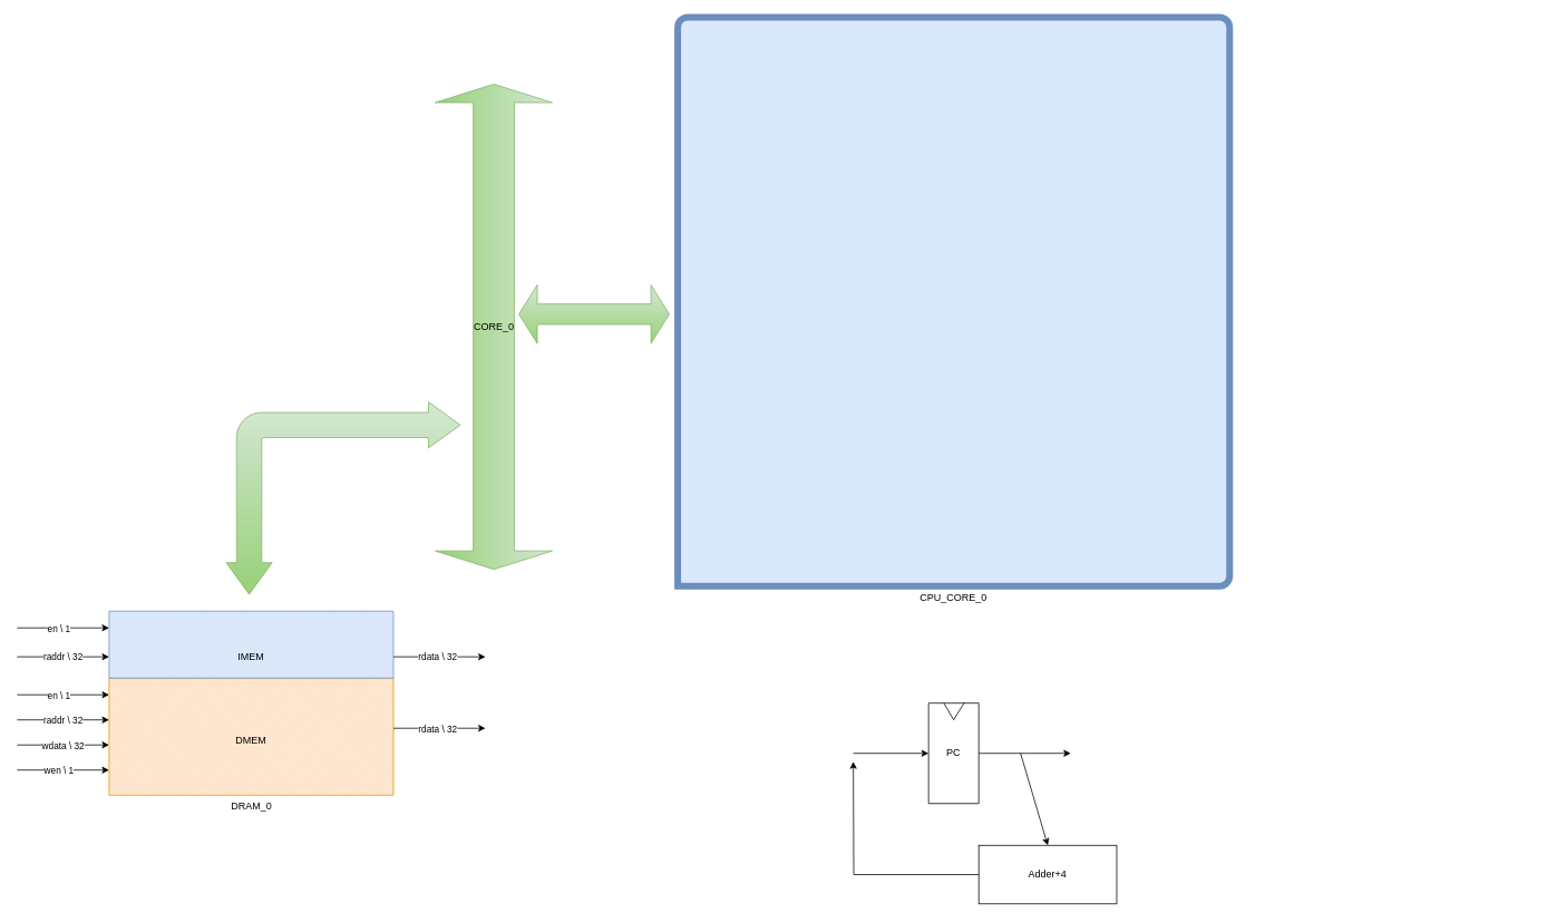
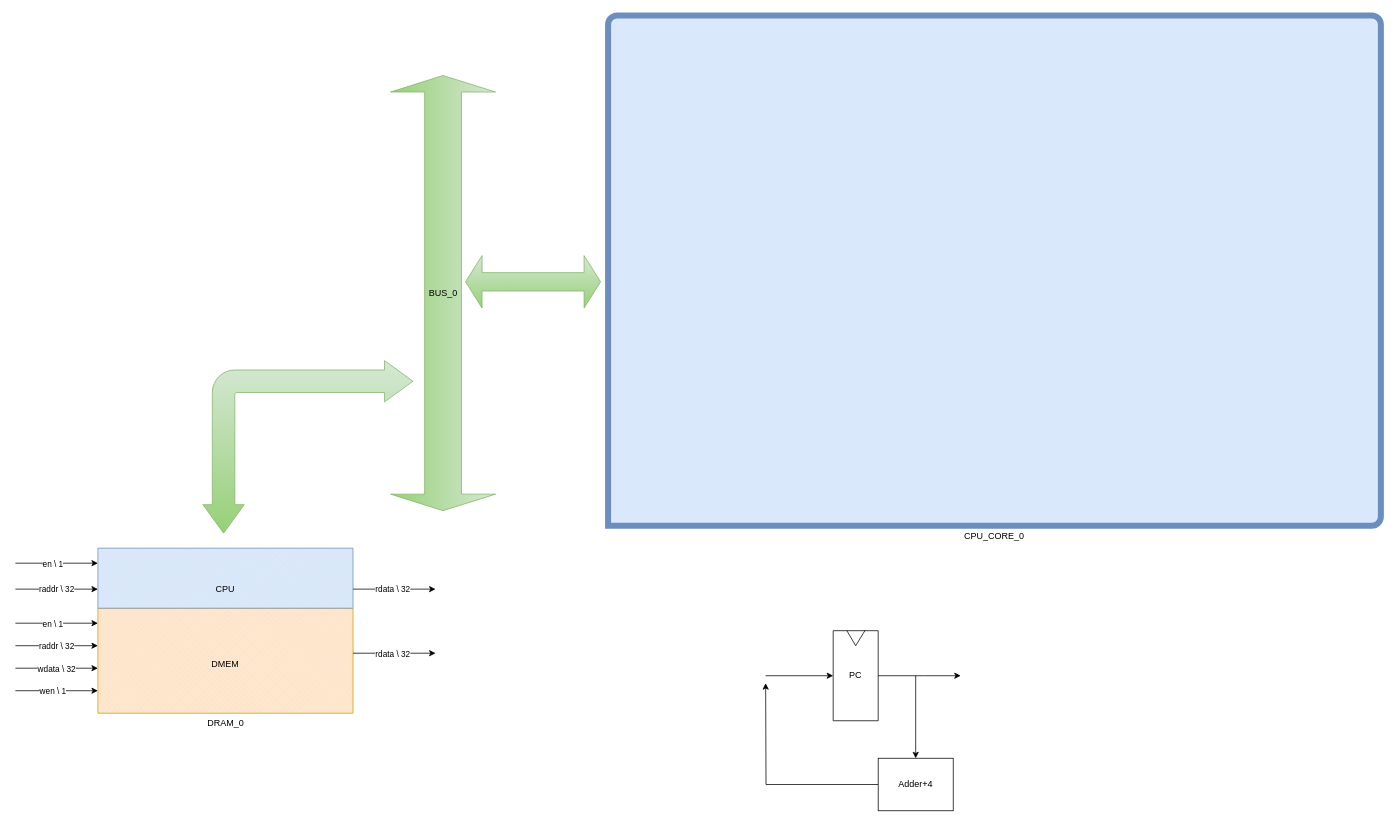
  <mxCell id="0" />
  <mxCell id="1" parent="0" />
- <mxCell id="2" value="CPU_CORE_0" style="verticalLabelPosition=bottom;verticalAlign=top;html=1;shape=mxgraph.basic.three_corner_round_rect;dx=6;whiteSpace=wrap;fillColor=#dae8fc;strokeWidth=8;strokeColor=#6c8ebf;" vertex="1" parent="1"><mxGeometry x="810" y="20" width="660" height="680" as="geometry" /></mxCell>
+ <mxCell id="2" value="CPU_CORE_0" style="verticalLabelPosition=bottom;verticalAlign=top;html=1;shape=mxgraph.basic.three_corner_round_rect;dx=6;whiteSpace=wrap;fillColor=#dae8fc;strokeWidth=8;strokeColor=#6c8ebf;" vertex="1" parent="1"><mxGeometry x="810" y="20" width="1030" height="680" as="geometry" /></mxCell>
  <mxCell id="3" value="DRAM_0" style="verticalLabelPosition=bottom;verticalAlign=top;html=1;shape=mxgraph.basic.patternFillRect;fillStyle=diagGrid;step=5;fillStrokeWidth=0.2;fillStrokeColor=#dddddd;fillColor=#ffe6cc;strokeColor=#d79b00;" vertex="1" parent="1"><mxGeometry x="130" y="810" width="340" height="140" as="geometry" /></mxCell>
  <mxCell id="4" value="" style="verticalLabelPosition=bottom;verticalAlign=top;html=1;shape=mxgraph.basic.patternFillRect;fillStyle=diagGrid;step=5;fillStrokeWidth=0.2;fillStrokeColor=#dddddd;fillColor=#dae8fc;strokeColor=#6c8ebf;" vertex="1" parent="1"><mxGeometry x="130" y="730" width="340" height="80" as="geometry" /></mxCell>
  <mxCell id="5" value="" style="endArrow=classic;html=1;rounded=0;entryX=0;entryY=0.25;entryDx=0;entryDy=0;entryPerimeter=0;" edge="1" parent="1" target="4"><mxGeometry width="50" height="50" relative="1" as="geometry"><mxPoint x="20" y="750" as="sourcePoint" /><mxPoint x="110" y="720" as="targetPoint" /></mxGeometry></mxCell>
  <mxCell id="6" value="en \ 1" style="edgeLabel;html=1;align=center;verticalAlign=middle;resizable=0;points=[];" vertex="1" connectable="0" parent="5"><mxGeometry x="-0.118" relative="1" as="geometry"><mxPoint as="offset" /></mxGeometry></mxCell>
  <mxCell id="7" value="" style="endArrow=classic;html=1;rounded=0;entryX=0;entryY=0.182;entryDx=0;entryDy=0;entryPerimeter=0;" edge="1" parent="1"><mxGeometry width="50" height="50" relative="1" as="geometry"><mxPoint x="20" y="784.6" as="sourcePoint" /><mxPoint x="130" y="784.6" as="targetPoint" /></mxGeometry></mxCell>
  <mxCell id="8" value="raddr \ 32" style="edgeLabel;html=1;align=center;verticalAlign=middle;resizable=0;points=[];" vertex="1" connectable="0" parent="7"><mxGeometry x="-0.016" relative="1" as="geometry"><mxPoint as="offset" /></mxGeometry></mxCell>
  <mxCell id="9" value="" style="endArrow=classic;html=1;rounded=0;entryX=0;entryY=0.182;entryDx=0;entryDy=0;entryPerimeter=0;" edge="1" parent="1"><mxGeometry width="50" height="50" relative="1" as="geometry"><mxPoint x="470" y="784.6" as="sourcePoint" /><mxPoint x="580" y="784.6" as="targetPoint" /></mxGeometry></mxCell>
  <mxCell id="10" value="rdata \ 32" style="edgeLabel;html=1;align=center;verticalAlign=middle;resizable=0;points=[];" vertex="1" connectable="0" parent="9"><mxGeometry x="-0.059" relative="1" as="geometry"><mxPoint as="offset" /></mxGeometry></mxCell>
- <mxCell id="11" value="IMEM" style="text;html=1;align=center;verticalAlign=middle;whiteSpace=wrap;rounded=0;" vertex="1" parent="1"><mxGeometry x="270" y="770" width="60" height="30" as="geometry" /></mxCell>
+ <mxCell id="11" value="CPU" style="text;html=1;align=center;verticalAlign=middle;whiteSpace=wrap;rounded=0;" vertex="1" parent="1"><mxGeometry x="270" y="770" width="60" height="30" as="geometry" /></mxCell>
  <mxCell id="12" value="DMEM" style="text;html=1;align=center;verticalAlign=middle;whiteSpace=wrap;rounded=0;" vertex="1" parent="1"><mxGeometry x="270" y="870" width="60" height="30" as="geometry" /></mxCell>
  <mxCell id="13" value="" style="endArrow=classic;html=1;rounded=0;entryX=0;entryY=0.25;entryDx=0;entryDy=0;entryPerimeter=0;" edge="1" parent="1"><mxGeometry width="50" height="50" relative="1" as="geometry"><mxPoint x="20" y="830" as="sourcePoint" /><mxPoint x="130" y="830" as="targetPoint" /></mxGeometry></mxCell>
  <mxCell id="14" value="en \ 1" style="edgeLabel;html=1;align=center;verticalAlign=middle;resizable=0;points=[];" vertex="1" connectable="0" parent="13"><mxGeometry x="-0.118" relative="1" as="geometry"><mxPoint as="offset" /></mxGeometry></mxCell>
  <mxCell id="15" value="" style="endArrow=classic;html=1;rounded=0;entryX=0;entryY=0.25;entryDx=0;entryDy=0;entryPerimeter=0;" edge="1" parent="1"><mxGeometry width="50" height="50" relative="1" as="geometry"><mxPoint x="20" y="920" as="sourcePoint" /><mxPoint x="130" y="920" as="targetPoint" /></mxGeometry></mxCell>
  <mxCell id="16" value="wen \ 1" style="edgeLabel;html=1;align=center;verticalAlign=middle;resizable=0;points=[];" vertex="1" connectable="0" parent="15"><mxGeometry x="-0.118" relative="1" as="geometry"><mxPoint as="offset" /></mxGeometry></mxCell>
  <mxCell id="17" value="" style="endArrow=classic;html=1;rounded=0;entryX=0;entryY=0.182;entryDx=0;entryDy=0;entryPerimeter=0;" edge="1" parent="1"><mxGeometry width="50" height="50" relative="1" as="geometry"><mxPoint x="20" y="860" as="sourcePoint" /><mxPoint x="130" y="860" as="targetPoint" /></mxGeometry></mxCell>
  <mxCell id="18" value="raddr \ 32" style="edgeLabel;html=1;align=center;verticalAlign=middle;resizable=0;points=[];" vertex="1" connectable="0" parent="17"><mxGeometry x="-0.016" relative="1" as="geometry"><mxPoint as="offset" /></mxGeometry></mxCell>
  <mxCell id="19" value="" style="endArrow=classic;html=1;rounded=0;entryX=0;entryY=0.182;entryDx=0;entryDy=0;entryPerimeter=0;" edge="1" parent="1"><mxGeometry width="50" height="50" relative="1" as="geometry"><mxPoint x="20" y="890" as="sourcePoint" /><mxPoint x="130" y="890" as="targetPoint" /></mxGeometry></mxCell>
  <mxCell id="20" value="wdata \ 32" style="edgeLabel;html=1;align=center;verticalAlign=middle;resizable=0;points=[];" vertex="1" connectable="0" parent="19"><mxGeometry x="-0.016" relative="1" as="geometry"><mxPoint as="offset" /></mxGeometry></mxCell>
  <mxCell id="21" value="" style="endArrow=classic;html=1;rounded=0;entryX=0;entryY=0.182;entryDx=0;entryDy=0;entryPerimeter=0;" edge="1" parent="1"><mxGeometry width="50" height="50" relative="1" as="geometry"><mxPoint x="470" y="870" as="sourcePoint" /><mxPoint x="580" y="870" as="targetPoint" /></mxGeometry></mxCell>
  <mxCell id="22" value="rdata \ 32" style="edgeLabel;html=1;align=center;verticalAlign=middle;resizable=0;points=[];" vertex="1" connectable="0" parent="21"><mxGeometry x="-0.059" relative="1" as="geometry"><mxPoint as="offset" /></mxGeometry></mxCell>
- <mxCell id="23" value="CORE_0" style="html=1;shadow=0;dashed=0;align=center;verticalAlign=middle;shape=mxgraph.arrows2.twoWayArrow;dy=0.65;dx=22;direction=south;fillColor=#d5e8d4;gradientColor=#97d077;strokeColor=#82b366;" vertex="1" parent="1"><mxGeometry x="520" y="100" width="140" height="580" as="geometry" /></mxCell>
+ <mxCell id="23" value="BUS_0" style="html=1;shadow=0;dashed=0;align=center;verticalAlign=middle;shape=mxgraph.arrows2.twoWayArrow;dy=0.65;dx=22;direction=south;fillColor=#d5e8d4;gradientColor=#97d077;strokeColor=#82b366;" vertex="1" parent="1"><mxGeometry x="520" y="100" width="140" height="580" as="geometry" /></mxCell>
  <mxCell id="24" value="" style="html=1;shadow=0;dashed=0;align=center;verticalAlign=middle;shape=mxgraph.arrows2.twoWayArrow;dy=0.65;dx=22;fillColor=#d5e8d4;gradientColor=#97d077;strokeColor=#82b366;" vertex="1" parent="1"><mxGeometry x="620" y="340" width="180" height="70" as="geometry" /></mxCell>
  <mxCell id="25" value="" style="html=1;shadow=0;dashed=0;align=center;verticalAlign=middle;shape=mxgraph.arrows2.bendDoubleArrow;dy=15;dx=38;arrowHead=55;rounded=1;fillColor=#d5e8d4;gradientColor=#97d077;strokeColor=#82b366;" vertex="1" parent="1"><mxGeometry x="270" y="480" width="280" height="230" as="geometry" /></mxCell>
  <mxCell id="26" value="" style="group;rotation=-180;" vertex="1" connectable="0" parent="1"><mxGeometry x="1110" y="840" width="60" height="120" as="geometry" /></mxCell>
  <mxCell id="27" value="" style="verticalLabelPosition=bottom;verticalAlign=top;html=1;shape=mxgraph.basic.rect;fillColor2=none;strokeWidth=1;size=20;indent=5;direction=south;rotation=-180;" vertex="1" parent="26"><mxGeometry width="60" height="120" as="geometry" /></mxCell>
  <mxCell id="28" value="" style="endArrow=none;html=1;rounded=0;exitX=1.005;exitY=0.711;exitDx=0;exitDy=0;exitPerimeter=0;entryX=1.001;entryY=0.304;entryDx=0;entryDy=0;entryPerimeter=0;" edge="1" parent="26" source="27" target="27"><mxGeometry width="50" height="50" relative="1" as="geometry"><mxPoint x="-60" as="sourcePoint" /><mxPoint x="-110" y="50" as="targetPoint" /><Array as="points"><mxPoint x="30" y="20" /></Array></mxGeometry></mxCell>
  <mxCell id="29" value="PC" style="text;html=1;align=center;verticalAlign=middle;whiteSpace=wrap;rounded=0;rotation=-360;" vertex="1" parent="26"><mxGeometry y="45" width="60" height="30" as="geometry" /></mxCell>
  <mxCell id="30" value="" style="endArrow=classic;html=1;rounded=0;" edge="1" parent="1"><mxGeometry width="50" height="50" relative="1" as="geometry"><mxPoint x="1020" y="900" as="sourcePoint" /><mxPoint x="1110" y="900" as="targetPoint" /></mxGeometry></mxCell>
  <mxCell id="31" value="" style="endArrow=classic;html=1;rounded=0;exitX=1;exitY=0.5;exitDx=0;exitDy=0;" edge="1" parent="1" source="29"><mxGeometry width="50" height="50" relative="1" as="geometry"><mxPoint x="1170" y="950" as="sourcePoint" /><mxPoint x="1280" y="900" as="targetPoint" /><Array as="points"><mxPoint x="1230" y="900" /></Array></mxGeometry></mxCell>
  <mxCell id="32" value="" style="endArrow=classic;html=1;rounded=0;entryX=0.5;entryY=0;entryDx=0;entryDy=0;" edge="1" parent="1" target="34"><mxGeometry width="50" height="50" relative="1" as="geometry"><mxPoint x="1220" y="900" as="sourcePoint" /><mxPoint x="1220" y="980" as="targetPoint" /></mxGeometry></mxCell>
  <mxCell id="33" style="edgeStyle=orthogonalEdgeStyle;rounded=0;orthogonalLoop=1;jettySize=auto;html=1;exitX=0;exitY=0.5;exitDx=0;exitDy=0;" edge="1" parent="1" source="34"><mxGeometry relative="1" as="geometry"><mxPoint x="1020" y="910" as="targetPoint" /></mxGeometry></mxCell>
- <mxCell id="34" value="Adder+4" style="rounded=0;whiteSpace=wrap;html=1;" vertex="1" parent="1"><mxGeometry x="1170" y="1010" width="165" height="70" as="geometry" /></mxCell>
+ <mxCell id="34" value="Adder+4" style="rounded=0;whiteSpace=wrap;html=1;" vertex="1" parent="1"><mxGeometry x="1170" y="1010" width="100" height="70" as="geometry" /></mxCell>
